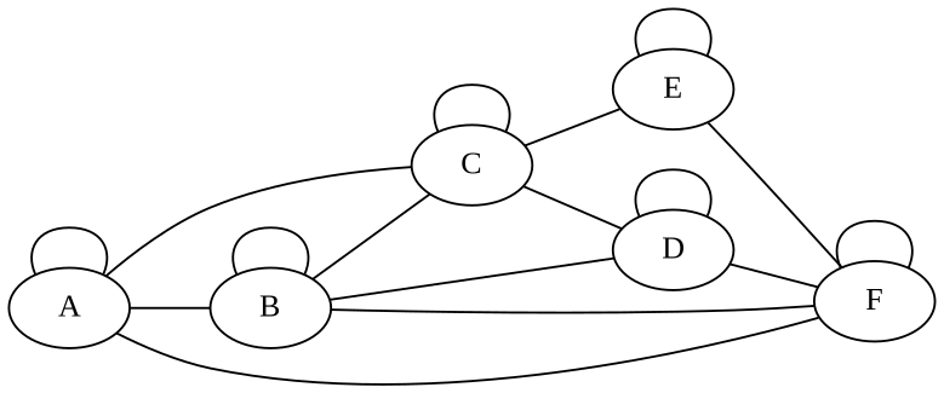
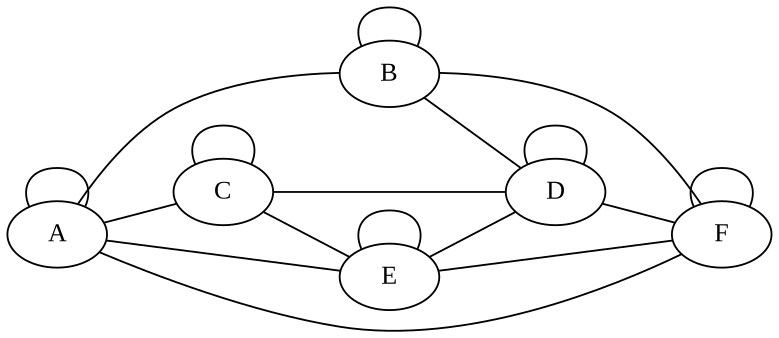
  graph {
    fontname="Liberation Serif"
    rankdir=LR
    node [fontname="Liberation Serif"]
    edge [fontname="Liberation Serif"]
    A
    B
    C
    F
    D
    E
    A -- A
    A -- B
    A -- C
    A -- F
    B -- B
-   B -- C
    B -- F
    B -- D
    C -- C
    C -- D
    C -- E
    F -- F
    D -- F
    D -- D
+   E -- A
    E -- F
+   E -- D
    E -- E
  }
